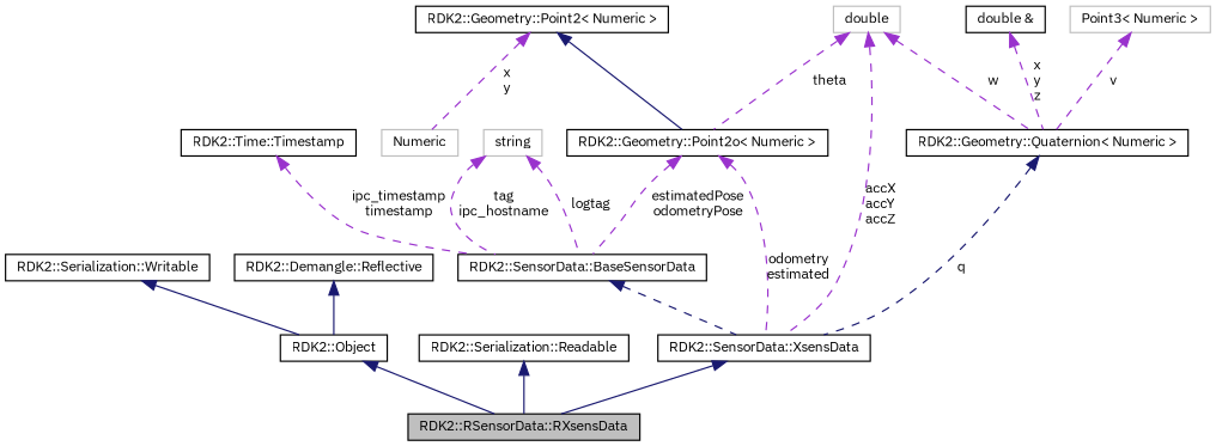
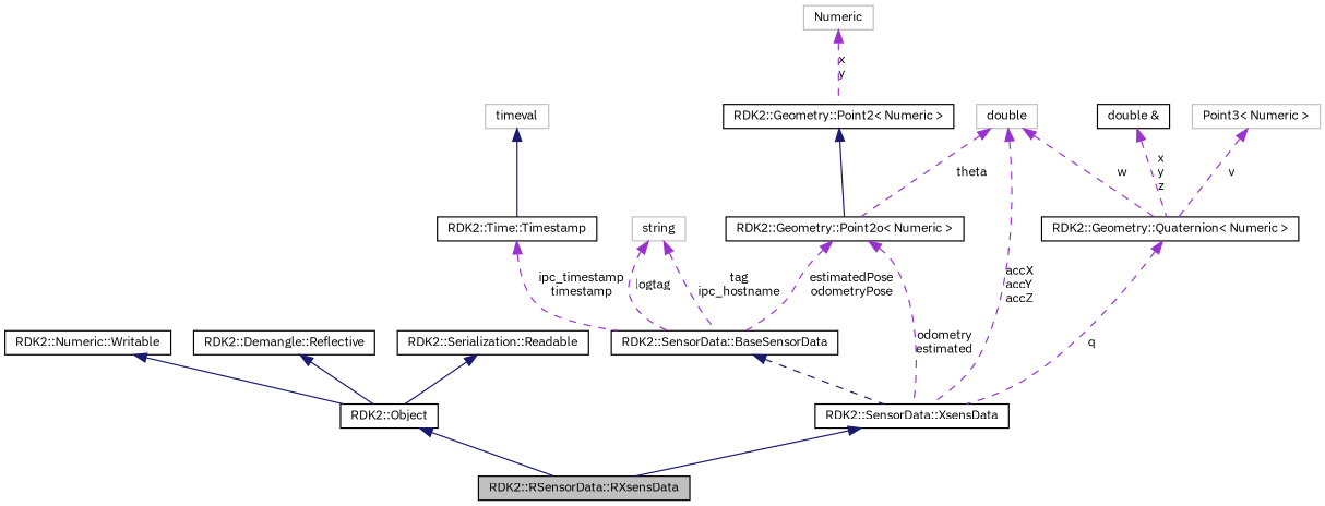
  digraph {
    fontname="IBM Plex Sans"
    rankdir=TB
    node [color=black fillcolor=white fontname="IBM Plex Sans" fontsize=10 shape=record style=filled]
    edge [color=darkorchid3 dir=back fontname="IBM Plex Sans" fontsize=10 labelfontname="FreeSans.ttf" labelfontsize=10 style=dashed]
    n1 [fillcolor=grey75 fontcolor=black height=0.2 label="RDK2::RSensorData::RXsensData" width=0.4]
    n2 [height=0.2 label="RDK2::Object" width=0.4]
    n3 [height=0.2 label="RDK2::Serialization::Readable" width=0.4]
-   n4 [height=0.2 label="RDK2::Serialization::Writable" width=0.4]
+   n4 [height=0.2 label="RDK2::Numeric::Writable" width=0.4]
    n5 [height=0.2 label="RDK2::Demangle::Reflective" width=0.4]
    n6 [height=0.2 label="RDK2::Time::Timestamp" width=0.4]
    n7 [height=0.2 label="RDK2::SensorData::BaseSensorData" width=0.4]
    n8 [height=0.2 label="RDK2::SensorData::XsensData" width=0.4]
+   n9 [color=grey75 height=0.2 label=timeval width=0.4]
    n10 [height=0.2 label="RDK2::Geometry::Point2o\< Numeric \>" width=0.4]
    n11 [height=0.2 label="RDK2::Geometry::Point2\< Numeric \>" width=0.4]
    n12 [color=grey75 height=0.2 label=Numeric width=0.4]
    n13 [color=grey75 height=0.2 label=double width=0.4]
    n14 [height=0.2 label="RDK2::Geometry::Quaternion\< Numeric \>" width=0.4]
    n15 [color=grey75 height=0.2 label=string width=0.4]
    n16 [height=0.2 label="double &" width=0.4]
    n17 [color=grey75 height=0.2 label="Point3\< Numeric \>" width=0.4]
    n2 -> n1 [color=midnightblue style=solid]
-   n3 -> n1 [color=midnightblue style=solid]
+   n3 -> n2 [color=midnightblue style=solid]
    n4 -> n2 [color=midnightblue style=solid]
    n5 -> n2 [color=midnightblue style=solid]
    n6 -> n7 [label="ipc_timestamp\ntimestamp"]
    n7 -> n8 [color=midnightblue]
    n8 -> n1 [color=midnightblue style=solid]
+   n9 -> n6 [color=midnightblue style=solid]
    n10 -> n7 [label="estimatedPose\nodometryPose"]
    n10 -> n8 [label="odometry\nestimated"]
    n11 -> n10 [color=midnightblue style=solid]
-   n11 -> n12 [label="x\ny"]
+   n12 -> n11 [label="x\ny"]
    n13 -> n8 [label="accX\naccY\naccZ"]
    n13 -> n10 [label=theta]
    n13 -> n14 [label=w]
-   n14 -> n8 [color=midnightblue label=q]
+   n14 -> n8 [label=q]
    n15 -> n7 [label="tag\nipc_hostname"]
    n15 -> n7 [label=logtag]
    n16 -> n14 [label="x\ny\nz"]
    n17 -> n14 [label=v]
  }
